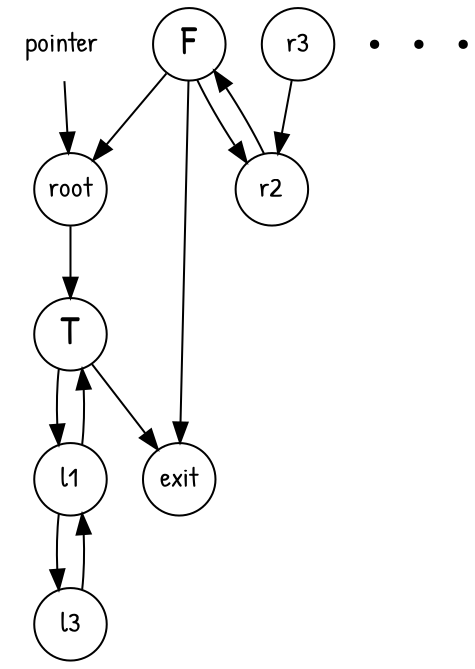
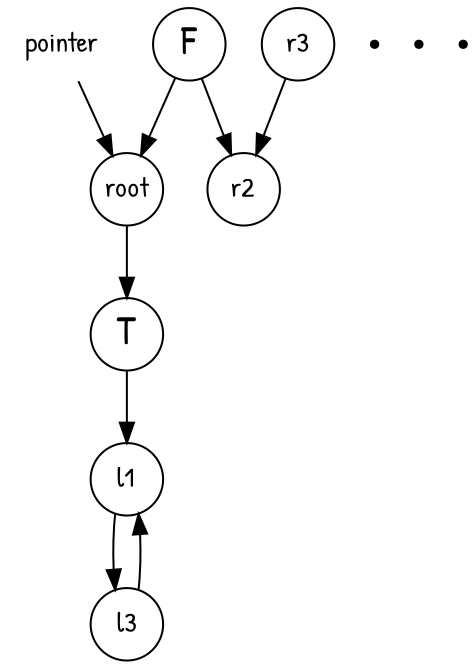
  digraph {
    fontname="Patrick Hand"
    node [fixedsize=true fontname="Patrick Hand" shape=circle]
    edge [fontname="Patrick Hand"]
    pointer [shape=none]
    root
    n3 [fontsize="20!" label=T]
    n4 [label=l1]
-   exit
    n6 [fontsize="20!" label=F]
    r2
    l3
    r3
    e1 [shape=point]
    e2 [shape=point]
    e3 [shape=point]
    pointer -> root
    root -> n3
    n3 -> n4
-   n3 -> exit
-   n4 -> n3
    n4 -> l3
    n6 -> root
-   n6 -> exit
    n6 -> r2
-   r2 -> n6
    l3 -> n4
    r3 -> r2
  }
